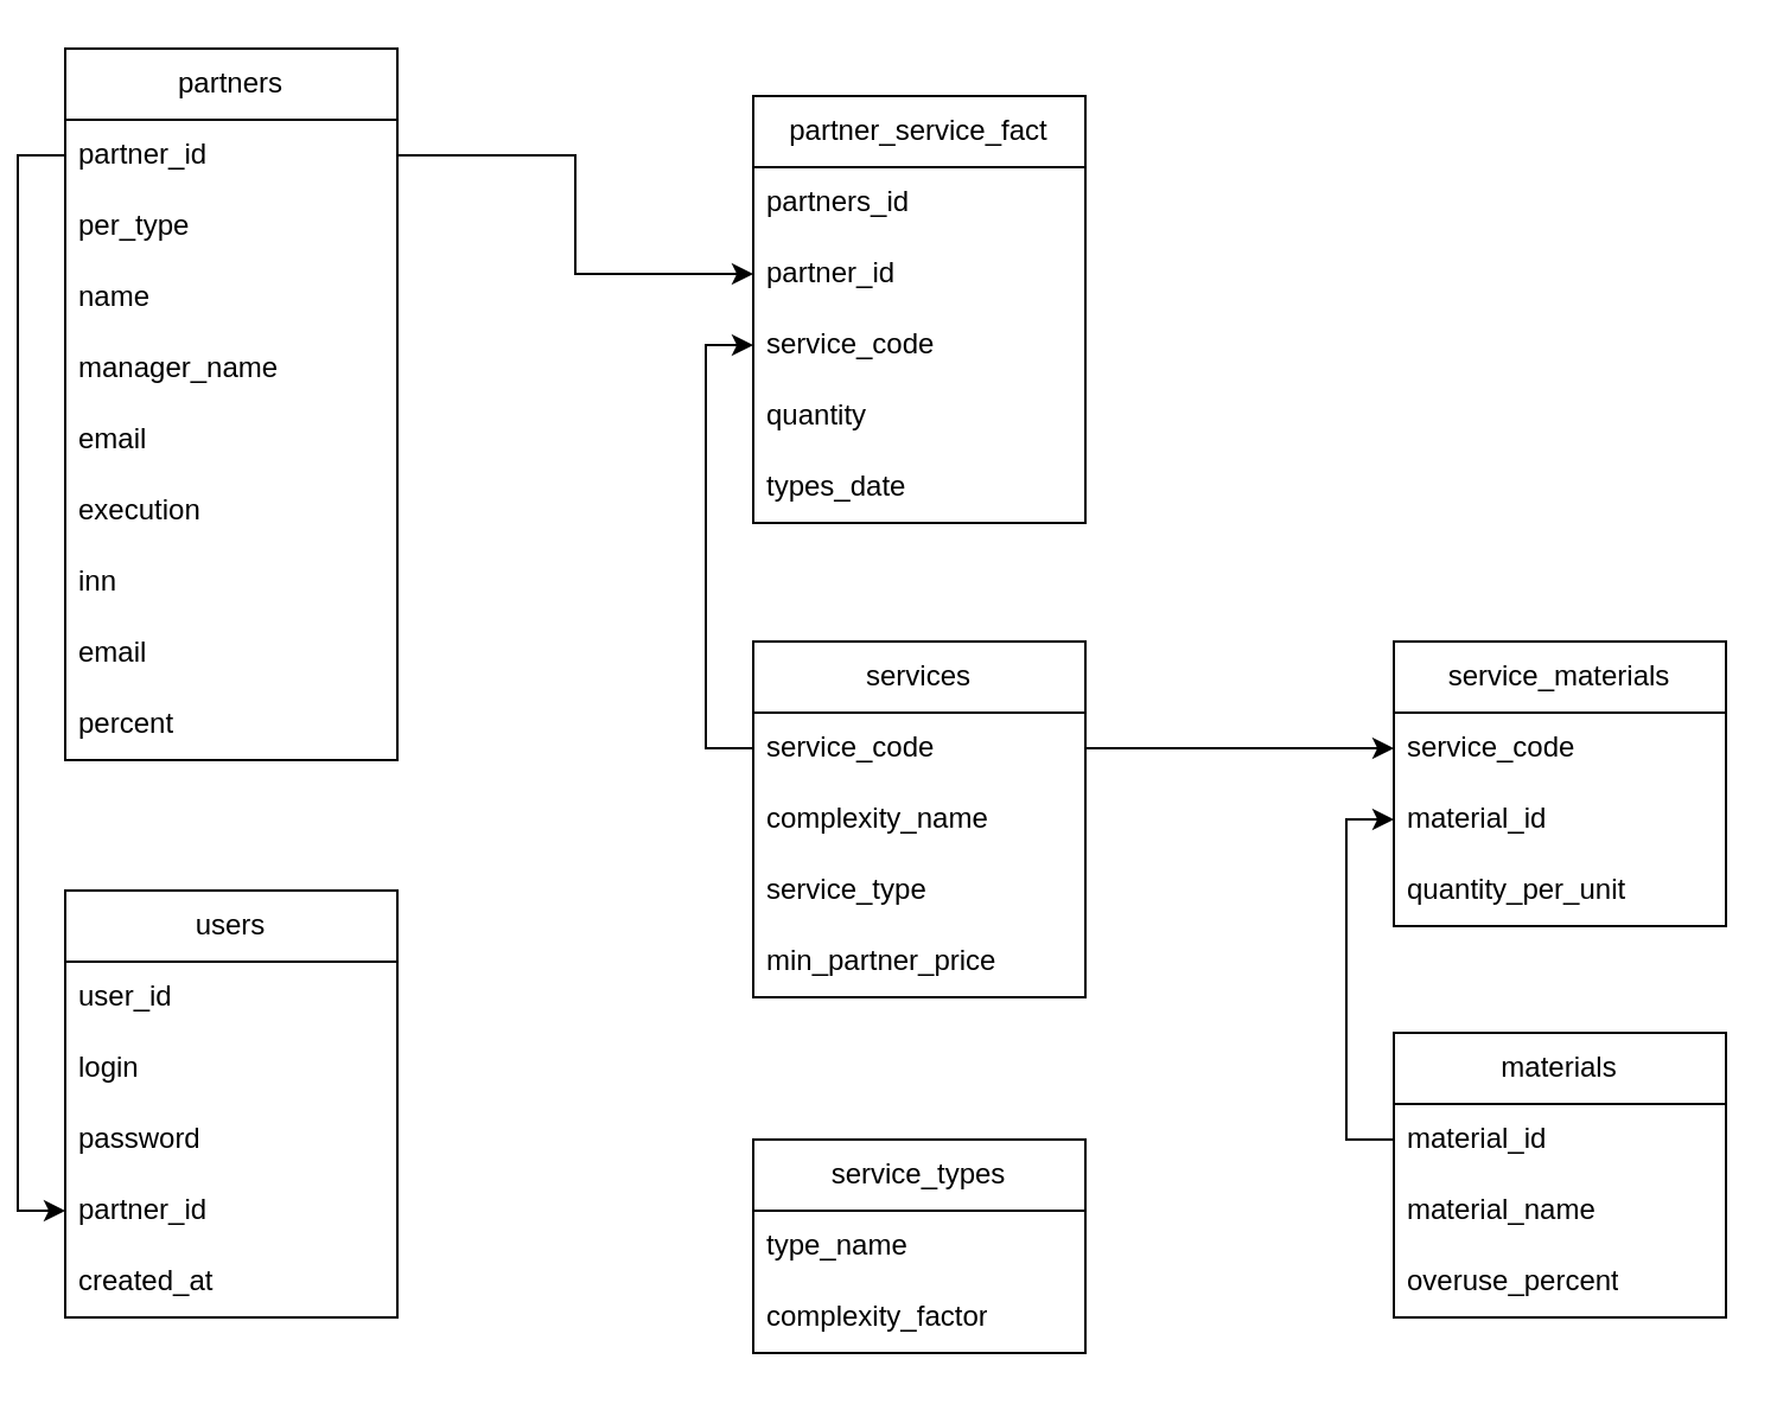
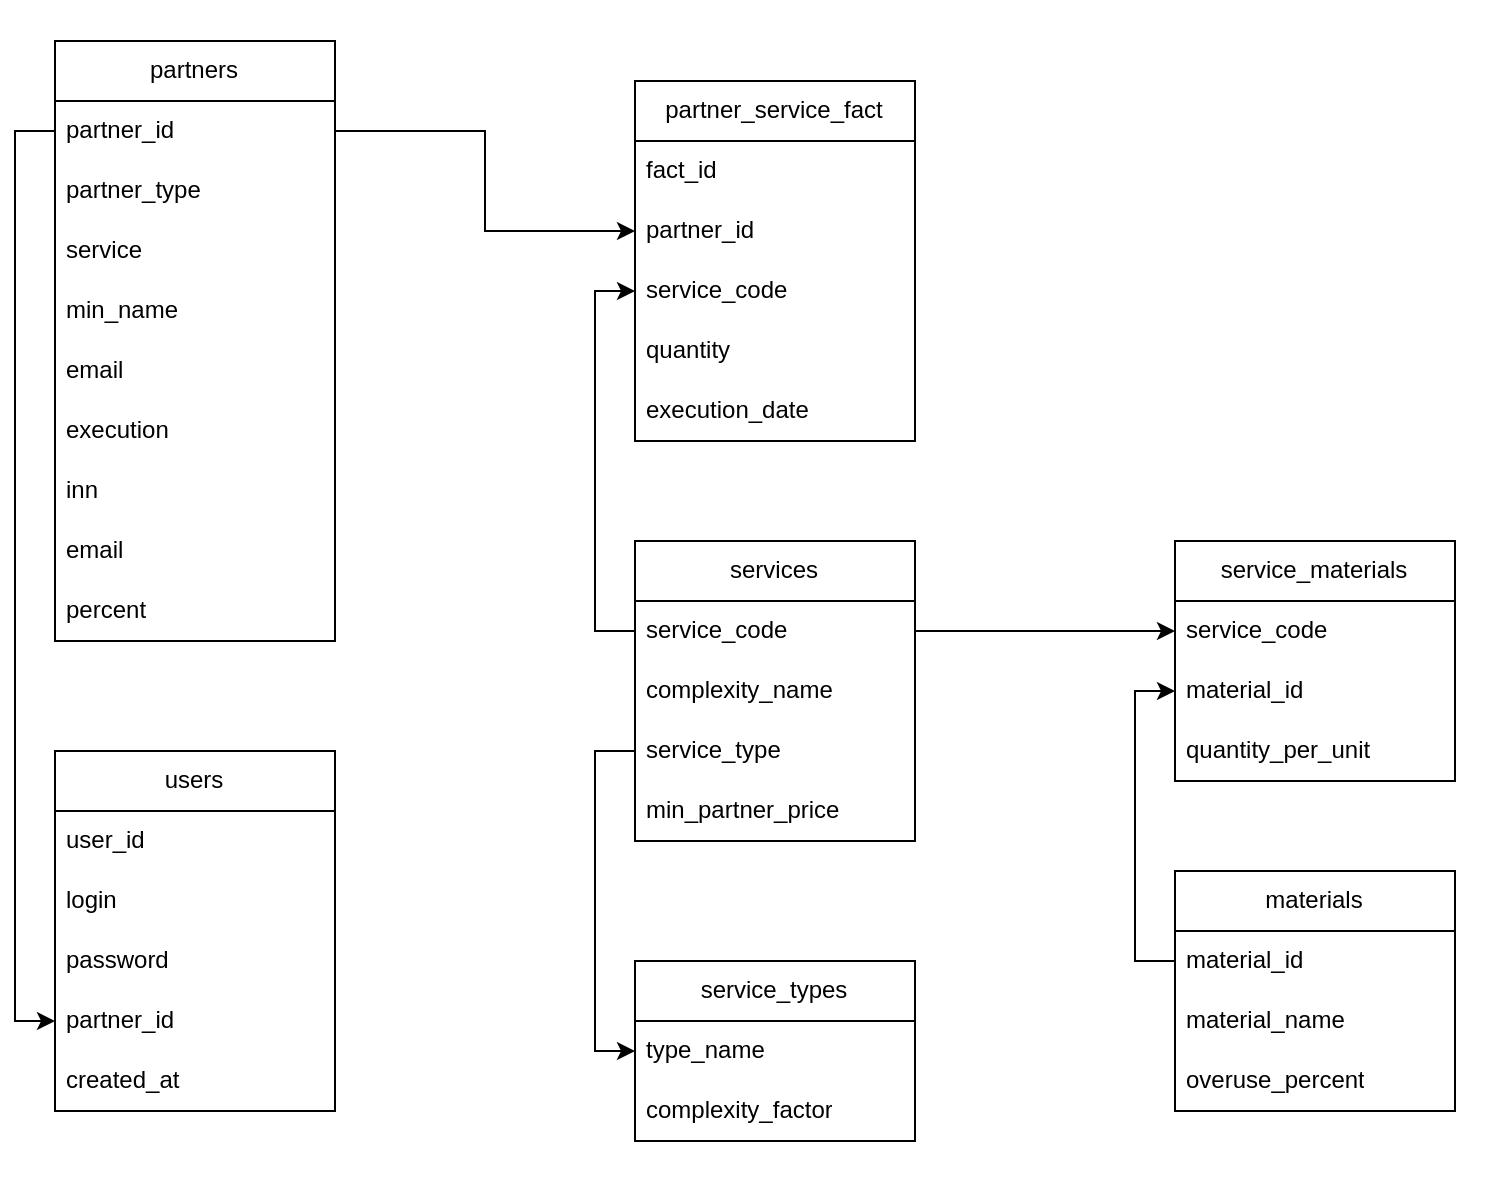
  <mxCell id="0" />
  <mxCell id="1" parent="0" />
  <mxCell id="2" value="users" style="swimlane;fontStyle=0;childLayout=stackLayout;horizontal=1;startSize=30;horizontalStack=0;resizeParent=1;resizeParentMax=0;resizeLast=0;collapsible=1;marginBottom=0;whiteSpace=wrap;html=1;" vertex="1" parent="1"><mxGeometry x="20" y="375" width="140" height="180" as="geometry" /></mxCell>
  <mxCell id="3" value="user_id" style="text;strokeColor=none;fillColor=none;align=left;verticalAlign=middle;spacingLeft=4;spacingRight=4;overflow=hidden;points=[[0,0.5],[1,0.5]];portConstraint=eastwest;rotatable=0;whiteSpace=wrap;html=1;" vertex="1" parent="2"><mxGeometry y="30" width="140" height="30" as="geometry" /></mxCell>
  <mxCell id="4" value="login" style="text;strokeColor=none;fillColor=none;align=left;verticalAlign=middle;spacingLeft=4;spacingRight=4;overflow=hidden;points=[[0,0.5],[1,0.5]];portConstraint=eastwest;rotatable=0;whiteSpace=wrap;html=1;" vertex="1" parent="2"><mxGeometry y="60" width="140" height="30" as="geometry" /></mxCell>
  <mxCell id="5" value="password" style="text;strokeColor=none;fillColor=none;align=left;verticalAlign=middle;spacingLeft=4;spacingRight=4;overflow=hidden;points=[[0,0.5],[1,0.5]];portConstraint=eastwest;rotatable=0;whiteSpace=wrap;html=1;" vertex="1" parent="2"><mxGeometry y="90" width="140" height="30" as="geometry" /></mxCell>
  <mxCell id="6" value="partner_id" style="text;strokeColor=none;fillColor=none;align=left;verticalAlign=middle;spacingLeft=4;spacingRight=4;overflow=hidden;points=[[0,0.5],[1,0.5]];portConstraint=eastwest;rotatable=0;whiteSpace=wrap;html=1;" vertex="1" parent="2"><mxGeometry y="120" width="140" height="30" as="geometry" /></mxCell>
  <mxCell id="7" value="created_at" style="text;strokeColor=none;fillColor=none;align=left;verticalAlign=middle;spacingLeft=4;spacingRight=4;overflow=hidden;points=[[0,0.5],[1,0.5]];portConstraint=eastwest;rotatable=0;whiteSpace=wrap;html=1;" vertex="1" parent="2"><mxGeometry y="150" width="140" height="30" as="geometry" /></mxCell>
  <mxCell id="8" value="partners" style="swimlane;fontStyle=0;childLayout=stackLayout;horizontal=1;startSize=30;horizontalStack=0;resizeParent=1;resizeParentMax=0;resizeLast=0;collapsible=1;marginBottom=0;whiteSpace=wrap;html=1;" vertex="1" parent="1"><mxGeometry x="20" y="20" width="140" height="300" as="geometry" /></mxCell>
  <mxCell id="9" value="partner_id" style="text;strokeColor=none;fillColor=none;align=left;verticalAlign=middle;spacingLeft=4;spacingRight=4;overflow=hidden;points=[[0,0.5],[1,0.5]];portConstraint=eastwest;rotatable=0;whiteSpace=wrap;html=1;" vertex="1" parent="8"><mxGeometry y="30" width="140" height="30" as="geometry" /></mxCell>
- <mxCell id="10" value="per_type" style="text;strokeColor=none;fillColor=none;align=left;verticalAlign=middle;spacingLeft=4;spacingRight=4;overflow=hidden;points=[[0,0.5],[1,0.5]];portConstraint=eastwest;rotatable=0;whiteSpace=wrap;html=1;" vertex="1" parent="8"><mxGeometry y="60" width="140" height="30" as="geometry" /></mxCell>
- <mxCell id="11" value="name" style="text;strokeColor=none;fillColor=none;align=left;verticalAlign=middle;spacingLeft=4;spacingRight=4;overflow=hidden;points=[[0,0.5],[1,0.5]];portConstraint=eastwest;rotatable=0;whiteSpace=wrap;html=1;" vertex="1" parent="8"><mxGeometry y="90" width="140" height="30" as="geometry" /></mxCell>
- <mxCell id="12" value="manager_name" style="text;strokeColor=none;fillColor=none;align=left;verticalAlign=middle;spacingLeft=4;spacingRight=4;overflow=hidden;points=[[0,0.5],[1,0.5]];portConstraint=eastwest;rotatable=0;whiteSpace=wrap;html=1;" vertex="1" parent="8"><mxGeometry y="120" width="140" height="30" as="geometry" /></mxCell>
+ <mxCell id="10" value="partner_type" style="text;strokeColor=none;fillColor=none;align=left;verticalAlign=middle;spacingLeft=4;spacingRight=4;overflow=hidden;points=[[0,0.5],[1,0.5]];portConstraint=eastwest;rotatable=0;whiteSpace=wrap;html=1;" vertex="1" parent="8"><mxGeometry y="60" width="140" height="30" as="geometry" /></mxCell>
+ <mxCell id="11" value="service" style="text;strokeColor=none;fillColor=none;align=left;verticalAlign=middle;spacingLeft=4;spacingRight=4;overflow=hidden;points=[[0,0.5],[1,0.5]];portConstraint=eastwest;rotatable=0;whiteSpace=wrap;html=1;" vertex="1" parent="8"><mxGeometry y="90" width="140" height="30" as="geometry" /></mxCell>
+ <mxCell id="12" value="min_name" style="text;strokeColor=none;fillColor=none;align=left;verticalAlign=middle;spacingLeft=4;spacingRight=4;overflow=hidden;points=[[0,0.5],[1,0.5]];portConstraint=eastwest;rotatable=0;whiteSpace=wrap;html=1;" vertex="1" parent="8"><mxGeometry y="120" width="140" height="30" as="geometry" /></mxCell>
  <mxCell id="13" value="email" style="text;strokeColor=none;fillColor=none;align=left;verticalAlign=middle;spacingLeft=4;spacingRight=4;overflow=hidden;points=[[0,0.5],[1,0.5]];portConstraint=eastwest;rotatable=0;whiteSpace=wrap;html=1;" vertex="1" parent="8"><mxGeometry y="150" width="140" height="30" as="geometry" /></mxCell>
  <mxCell id="14" value="execution" style="text;strokeColor=none;fillColor=none;align=left;verticalAlign=middle;spacingLeft=4;spacingRight=4;overflow=hidden;points=[[0,0.5],[1,0.5]];portConstraint=eastwest;rotatable=0;whiteSpace=wrap;html=1;" vertex="1" parent="8"><mxGeometry y="180" width="140" height="30" as="geometry" /></mxCell>
  <mxCell id="15" value="inn" style="text;strokeColor=none;fillColor=none;align=left;verticalAlign=middle;spacingLeft=4;spacingRight=4;overflow=hidden;points=[[0,0.5],[1,0.5]];portConstraint=eastwest;rotatable=0;whiteSpace=wrap;html=1;" vertex="1" parent="8"><mxGeometry y="210" width="140" height="30" as="geometry" /></mxCell>
  <mxCell id="16" value="email" style="text;strokeColor=none;fillColor=none;align=left;verticalAlign=middle;spacingLeft=4;spacingRight=4;overflow=hidden;points=[[0,0.5],[1,0.5]];portConstraint=eastwest;rotatable=0;whiteSpace=wrap;html=1;" vertex="1" parent="8"><mxGeometry y="240" width="140" height="30" as="geometry" /></mxCell>
  <mxCell id="17" value="percent" style="text;strokeColor=none;fillColor=none;align=left;verticalAlign=middle;spacingLeft=4;spacingRight=4;overflow=hidden;points=[[0,0.5],[1,0.5]];portConstraint=eastwest;rotatable=0;whiteSpace=wrap;html=1;" vertex="1" parent="8"><mxGeometry y="270" width="140" height="30" as="geometry" /></mxCell>
  <mxCell id="18" value="partner_service_fact" style="swimlane;fontStyle=0;childLayout=stackLayout;horizontal=1;startSize=30;horizontalStack=0;resizeParent=1;resizeParentMax=0;resizeLast=0;collapsible=1;marginBottom=0;whiteSpace=wrap;html=1;" vertex="1" parent="1"><mxGeometry x="310" y="40" width="140" height="180" as="geometry" /></mxCell>
- <mxCell id="19" value="partners_id" style="text;strokeColor=none;fillColor=none;align=left;verticalAlign=middle;spacingLeft=4;spacingRight=4;overflow=hidden;points=[[0,0.5],[1,0.5]];portConstraint=eastwest;rotatable=0;whiteSpace=wrap;html=1;" vertex="1" parent="18"><mxGeometry y="30" width="140" height="30" as="geometry" /></mxCell>
+ <mxCell id="19" value="fact_id" style="text;strokeColor=none;fillColor=none;align=left;verticalAlign=middle;spacingLeft=4;spacingRight=4;overflow=hidden;points=[[0,0.5],[1,0.5]];portConstraint=eastwest;rotatable=0;whiteSpace=wrap;html=1;" vertex="1" parent="18"><mxGeometry y="30" width="140" height="30" as="geometry" /></mxCell>
  <mxCell id="20" value="partner_id" style="text;strokeColor=none;fillColor=none;align=left;verticalAlign=middle;spacingLeft=4;spacingRight=4;overflow=hidden;points=[[0,0.5],[1,0.5]];portConstraint=eastwest;rotatable=0;whiteSpace=wrap;html=1;" vertex="1" parent="18"><mxGeometry y="60" width="140" height="30" as="geometry" /></mxCell>
  <mxCell id="21" value="service_code" style="text;strokeColor=none;fillColor=none;align=left;verticalAlign=middle;spacingLeft=4;spacingRight=4;overflow=hidden;points=[[0,0.5],[1,0.5]];portConstraint=eastwest;rotatable=0;whiteSpace=wrap;html=1;" vertex="1" parent="18"><mxGeometry y="90" width="140" height="30" as="geometry" /></mxCell>
  <mxCell id="22" value="quantity" style="text;strokeColor=none;fillColor=none;align=left;verticalAlign=middle;spacingLeft=4;spacingRight=4;overflow=hidden;points=[[0,0.5],[1,0.5]];portConstraint=eastwest;rotatable=0;whiteSpace=wrap;html=1;" vertex="1" parent="18"><mxGeometry y="120" width="140" height="30" as="geometry" /></mxCell>
- <mxCell id="23" value="types_date" style="text;strokeColor=none;fillColor=none;align=left;verticalAlign=middle;spacingLeft=4;spacingRight=4;overflow=hidden;points=[[0,0.5],[1,0.5]];portConstraint=eastwest;rotatable=0;whiteSpace=wrap;html=1;" vertex="1" parent="18"><mxGeometry y="150" width="140" height="30" as="geometry" /></mxCell>
+ <mxCell id="23" value="execution_date" style="text;strokeColor=none;fillColor=none;align=left;verticalAlign=middle;spacingLeft=4;spacingRight=4;overflow=hidden;points=[[0,0.5],[1,0.5]];portConstraint=eastwest;rotatable=0;whiteSpace=wrap;html=1;" vertex="1" parent="18"><mxGeometry y="150" width="140" height="30" as="geometry" /></mxCell>
  <mxCell id="24" value="services" style="swimlane;fontStyle=0;childLayout=stackLayout;horizontal=1;startSize=30;horizontalStack=0;resizeParent=1;resizeParentMax=0;resizeLast=0;collapsible=1;marginBottom=0;whiteSpace=wrap;html=1;" vertex="1" parent="1"><mxGeometry x="310" y="270" width="140" height="150" as="geometry" /></mxCell>
  <mxCell id="25" value="service_code" style="text;strokeColor=none;fillColor=none;align=left;verticalAlign=middle;spacingLeft=4;spacingRight=4;overflow=hidden;points=[[0,0.5],[1,0.5]];portConstraint=eastwest;rotatable=0;whiteSpace=wrap;html=1;" vertex="1" parent="24"><mxGeometry y="30" width="140" height="30" as="geometry" /></mxCell>
  <mxCell id="26" value="complexity_name" style="text;strokeColor=none;fillColor=none;align=left;verticalAlign=middle;spacingLeft=4;spacingRight=4;overflow=hidden;points=[[0,0.5],[1,0.5]];portConstraint=eastwest;rotatable=0;whiteSpace=wrap;html=1;" vertex="1" parent="24"><mxGeometry y="60" width="140" height="30" as="geometry" /></mxCell>
  <mxCell id="27" value="service_type" style="text;strokeColor=none;fillColor=none;align=left;verticalAlign=middle;spacingLeft=4;spacingRight=4;overflow=hidden;points=[[0,0.5],[1,0.5]];portConstraint=eastwest;rotatable=0;whiteSpace=wrap;html=1;" vertex="1" parent="24"><mxGeometry y="90" width="140" height="30" as="geometry" /></mxCell>
  <mxCell id="28" value="min_partner_price" style="text;strokeColor=none;fillColor=none;align=left;verticalAlign=middle;spacingLeft=4;spacingRight=4;overflow=hidden;points=[[0,0.5],[1,0.5]];portConstraint=eastwest;rotatable=0;whiteSpace=wrap;html=1;" vertex="1" parent="24"><mxGeometry y="120" width="140" height="30" as="geometry" /></mxCell>
  <mxCell id="29" value="service_types" style="swimlane;fontStyle=0;childLayout=stackLayout;horizontal=1;startSize=30;horizontalStack=0;resizeParent=1;resizeParentMax=0;resizeLast=0;collapsible=1;marginBottom=0;whiteSpace=wrap;html=1;" vertex="1" parent="1"><mxGeometry x="310" y="480" width="140" height="90" as="geometry" /></mxCell>
  <mxCell id="30" value="type_name" style="text;strokeColor=none;fillColor=none;align=left;verticalAlign=middle;spacingLeft=4;spacingRight=4;overflow=hidden;points=[[0,0.5],[1,0.5]];portConstraint=eastwest;rotatable=0;whiteSpace=wrap;html=1;" vertex="1" parent="29"><mxGeometry y="30" width="140" height="30" as="geometry" /></mxCell>
  <mxCell id="31" value="complexity_factor" style="text;strokeColor=none;fillColor=none;align=left;verticalAlign=middle;spacingLeft=4;spacingRight=4;overflow=hidden;points=[[0,0.5],[1,0.5]];portConstraint=eastwest;rotatable=0;whiteSpace=wrap;html=1;" vertex="1" parent="29"><mxGeometry y="60" width="140" height="30" as="geometry" /></mxCell>
  <mxCell id="32" value="service_materials" style="swimlane;fontStyle=0;childLayout=stackLayout;horizontal=1;startSize=30;horizontalStack=0;resizeParent=1;resizeParentMax=0;resizeLast=0;collapsible=1;marginBottom=0;whiteSpace=wrap;html=1;" vertex="1" parent="1"><mxGeometry x="580" y="270" width="140" height="120" as="geometry" /></mxCell>
  <mxCell id="33" value="service_code" style="text;strokeColor=none;fillColor=none;align=left;verticalAlign=middle;spacingLeft=4;spacingRight=4;overflow=hidden;points=[[0,0.5],[1,0.5]];portConstraint=eastwest;rotatable=0;whiteSpace=wrap;html=1;" vertex="1" parent="32"><mxGeometry y="30" width="140" height="30" as="geometry" /></mxCell>
  <mxCell id="34" value="material_id" style="text;strokeColor=none;fillColor=none;align=left;verticalAlign=middle;spacingLeft=4;spacingRight=4;overflow=hidden;points=[[0,0.5],[1,0.5]];portConstraint=eastwest;rotatable=0;whiteSpace=wrap;html=1;" vertex="1" parent="32"><mxGeometry y="60" width="140" height="30" as="geometry" /></mxCell>
  <mxCell id="35" value="quantity_per_unit" style="text;strokeColor=none;fillColor=none;align=left;verticalAlign=middle;spacingLeft=4;spacingRight=4;overflow=hidden;points=[[0,0.5],[1,0.5]];portConstraint=eastwest;rotatable=0;whiteSpace=wrap;html=1;" vertex="1" parent="32"><mxGeometry y="90" width="140" height="30" as="geometry" /></mxCell>
  <mxCell id="36" value="materials" style="swimlane;fontStyle=0;childLayout=stackLayout;horizontal=1;startSize=30;horizontalStack=0;resizeParent=1;resizeParentMax=0;resizeLast=0;collapsible=1;marginBottom=0;whiteSpace=wrap;html=1;" vertex="1" parent="1"><mxGeometry x="580" y="435" width="140" height="120" as="geometry" /></mxCell>
  <mxCell id="37" value="material_id" style="text;strokeColor=none;fillColor=none;align=left;verticalAlign=middle;spacingLeft=4;spacingRight=4;overflow=hidden;points=[[0,0.5],[1,0.5]];portConstraint=eastwest;rotatable=0;whiteSpace=wrap;html=1;" vertex="1" parent="36"><mxGeometry y="30" width="140" height="30" as="geometry" /></mxCell>
  <mxCell id="38" value="material_name" style="text;strokeColor=none;fillColor=none;align=left;verticalAlign=middle;spacingLeft=4;spacingRight=4;overflow=hidden;points=[[0,0.5],[1,0.5]];portConstraint=eastwest;rotatable=0;whiteSpace=wrap;html=1;" vertex="1" parent="36"><mxGeometry y="60" width="140" height="30" as="geometry" /></mxCell>
  <mxCell id="39" value="overuse_percent" style="text;strokeColor=none;fillColor=none;align=left;verticalAlign=middle;spacingLeft=4;spacingRight=4;overflow=hidden;points=[[0,0.5],[1,0.5]];portConstraint=eastwest;rotatable=0;whiteSpace=wrap;html=1;" vertex="1" parent="36"><mxGeometry y="90" width="140" height="30" as="geometry" /></mxCell>
  <mxCell id="40" style="edgeStyle=orthogonalEdgeStyle;rounded=0;orthogonalLoop=1;jettySize=auto;html=1;exitX=0;exitY=0.5;exitDx=0;exitDy=0;entryX=0;entryY=0.5;entryDx=0;entryDy=0;" edge="1" parent="1" source="9" target="6"><mxGeometry relative="1" as="geometry" /></mxCell>
  <mxCell id="41" style="edgeStyle=orthogonalEdgeStyle;rounded=0;orthogonalLoop=1;jettySize=auto;html=1;exitX=1;exitY=0.5;exitDx=0;exitDy=0;entryX=0;entryY=0.5;entryDx=0;entryDy=0;" edge="1" parent="1" source="9" target="20"><mxGeometry relative="1" as="geometry" /></mxCell>
  <mxCell id="42" style="edgeStyle=orthogonalEdgeStyle;rounded=0;orthogonalLoop=1;jettySize=auto;html=1;exitX=0;exitY=0.5;exitDx=0;exitDy=0;entryX=0;entryY=0.5;entryDx=0;entryDy=0;" edge="1" parent="1" source="25" target="21"><mxGeometry relative="1" as="geometry" /></mxCell>
+ <mxCell id="43" style="edgeStyle=orthogonalEdgeStyle;rounded=0;orthogonalLoop=1;jettySize=auto;html=1;exitX=0;exitY=0.5;exitDx=0;exitDy=0;entryX=0;entryY=0.5;entryDx=0;entryDy=0;" edge="1" parent="1" source="27" target="30"><mxGeometry relative="1" as="geometry" /></mxCell>
  <mxCell id="44" style="edgeStyle=orthogonalEdgeStyle;rounded=0;orthogonalLoop=1;jettySize=auto;html=1;exitX=1;exitY=0.5;exitDx=0;exitDy=0;entryX=0;entryY=0.5;entryDx=0;entryDy=0;" edge="1" parent="1" source="25" target="33"><mxGeometry relative="1" as="geometry" /></mxCell>
  <mxCell id="45" style="edgeStyle=orthogonalEdgeStyle;rounded=0;orthogonalLoop=1;jettySize=auto;html=1;exitX=0;exitY=0.5;exitDx=0;exitDy=0;entryX=0;entryY=0.5;entryDx=0;entryDy=0;" edge="1" parent="1" source="37" target="34"><mxGeometry relative="1" as="geometry" /></mxCell>
